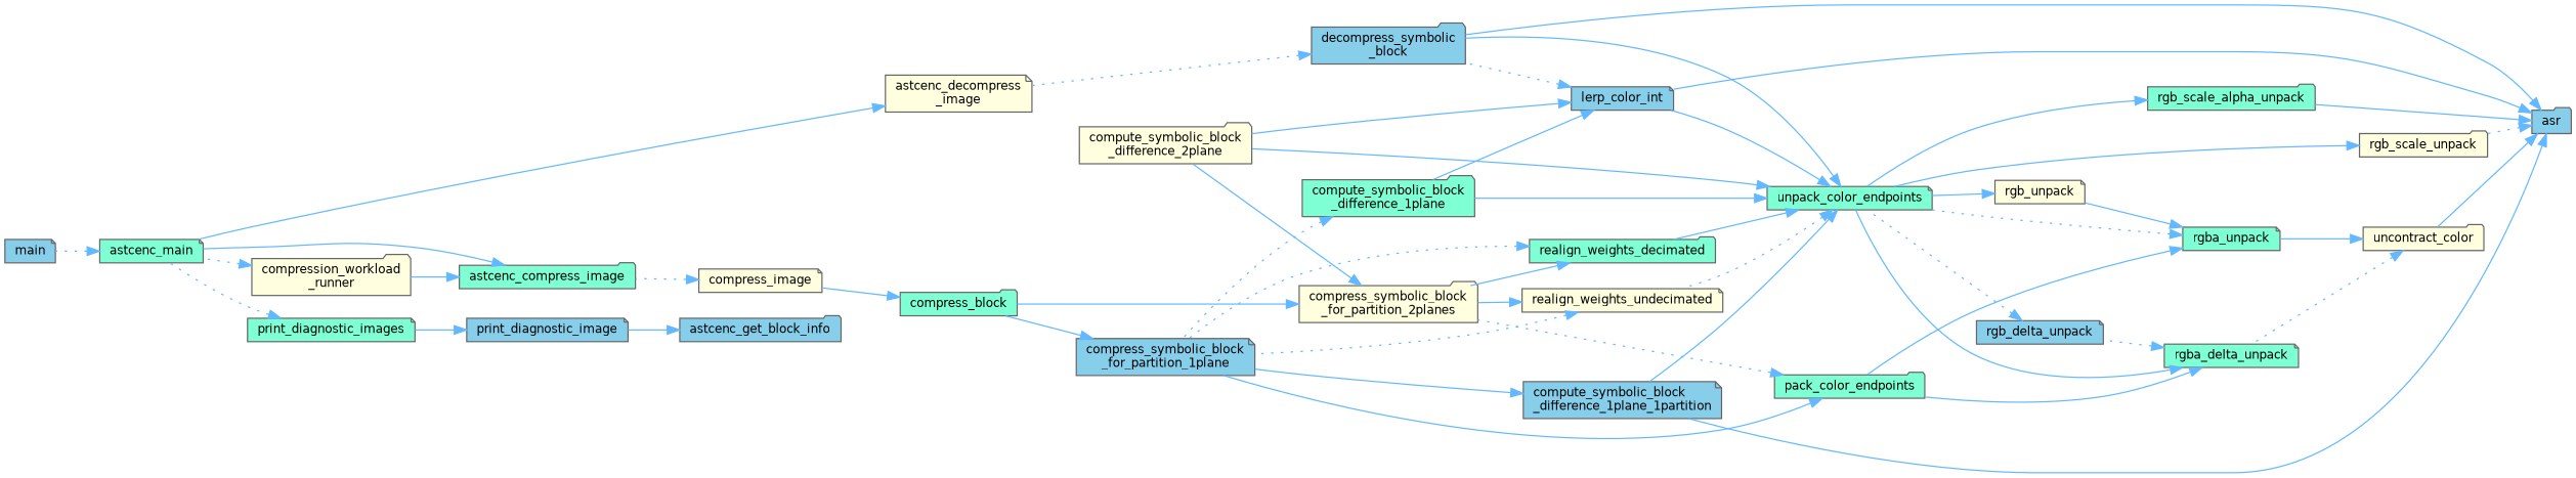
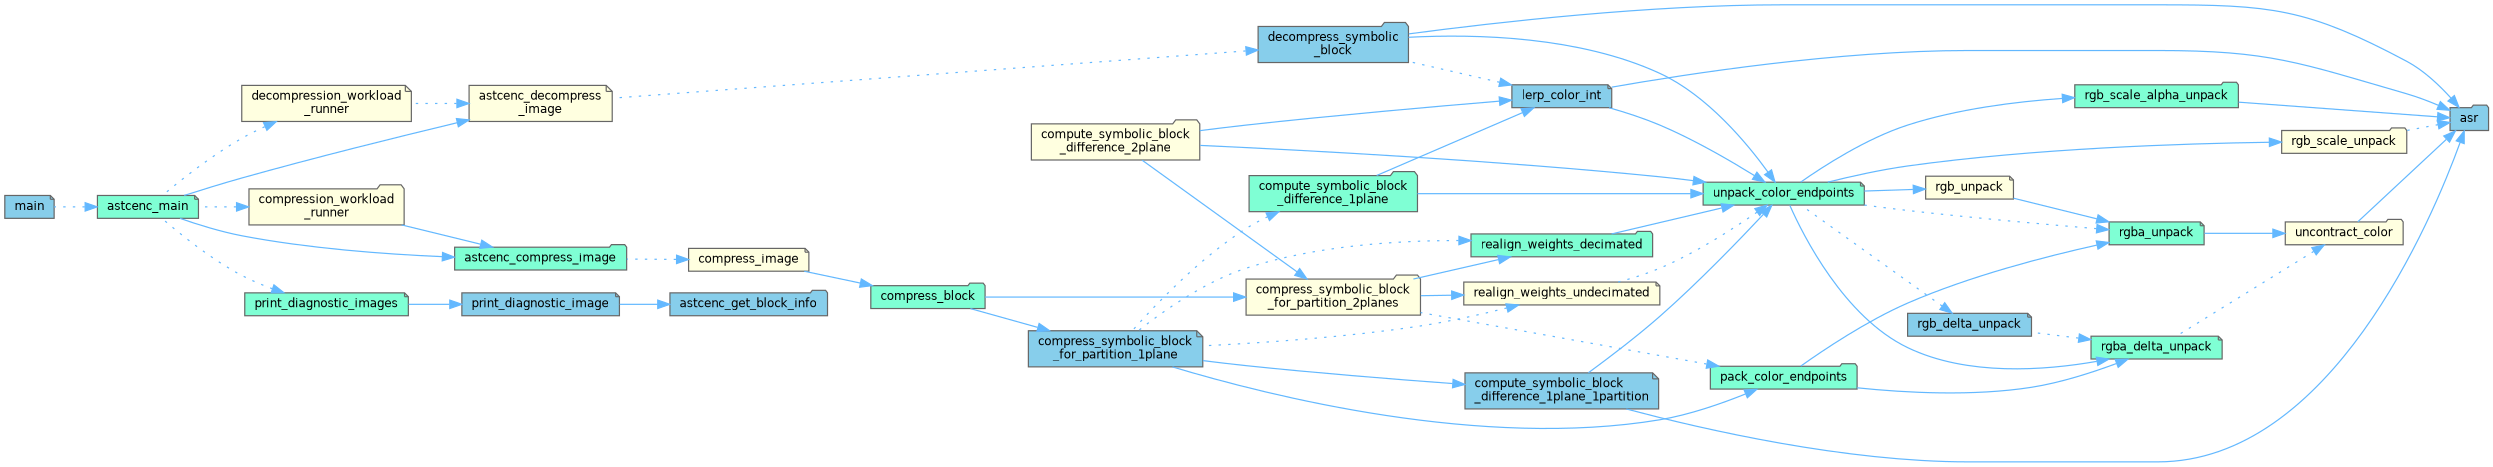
  digraph {
    rankdir=RL
    node [color=grey40 fillcolor=aquamarine fontname=Helvetica fontsize=10 shape=note style=filled]
    edge [color=steelblue1 dir=back fontname=Helvetica fontsize=10 labelfontname=Helvetica labelfontsize=10 style=solid]
    n1 [color=gray40 fillcolor=skyblue fontcolor=black height=0.2 label=asr shape=folder width=0.4]
    n2 [fillcolor=skyblue height=0.2 label="compute_symbolic_block\l_difference_1plane_1partition" width=0.4]
    n3 [fillcolor=skyblue height=0.2 label="decompress_symbolic\l_block" shape=folder width=0.4]
    n4 [fillcolor=skyblue height=0.2 label=lerp_color_int width=0.4]
    n5 [height=0.2 label=rgb_scale_alpha_unpack shape=folder width=0.4]
    n6 [fillcolor=lightyellow height=0.2 label=rgb_scale_unpack shape=folder width=0.4]
    n7 [fillcolor=lightyellow height=0.2 label=uncontract_color shape=folder width=0.4]
    n8 [fillcolor=skyblue height=0.2 label="compress_symbolic_block\l_for_partition_1plane" width=0.4]
    n9 [fillcolor=lightyellow height=0.2 label="astcenc_decompress\l_image" width=0.4]
    n10 [height=0.2 label="compute_symbolic_block\l_difference_1plane" shape=folder width=0.4]
    n11 [fillcolor=lightyellow height=0.2 label="compute_symbolic_block\l_difference_2plane" shape=folder width=0.4]
    n12 [height=0.2 label=unpack_color_endpoints width=0.4]
    n13 [height=0.2 label=rgba_delta_unpack width=0.4]
    n14 [height=0.2 label=rgba_unpack width=0.4]
    n15 [height=0.2 label=compress_block shape=folder width=0.4]
    n16 [fillcolor=lightyellow height=0.2 label=compress_image width=0.4]
    n17 [height=0.2 label=astcenc_compress_image shape=folder width=0.4]
    n18 [height=0.2 label=astcenc_main width=0.4]
    n19 [fillcolor=lightyellow height=0.2 label="compression_workload\l_runner" shape=folder width=0.4]
    n20 [fillcolor=skyblue height=0.2 label=main width=0.4]
+   n21 [fillcolor=lightyellow height=0.2 label="decompression_workload\l_runner" width=0.4]
    n22 [fillcolor=lightyellow height=0.2 label="compress_symbolic_block\l_for_partition_2planes" shape=folder width=0.4]
    n23 [height=0.2 label=realign_weights_decimated shape=folder width=0.4]
    n24 [fillcolor=lightyellow height=0.2 label=realign_weights_undecimated width=0.4]
    n25 [fillcolor=skyblue height=0.2 label=astcenc_get_block_info shape=folder width=0.4]
    n26 [fillcolor=skyblue height=0.2 label=print_diagnostic_image width=0.4]
    n27 [height=0.2 label=print_diagnostic_images width=0.4]
    n28 [height=0.2 label=pack_color_endpoints shape=folder width=0.4]
    n29 [fillcolor=skyblue height=0.2 label=rgb_delta_unpack width=0.4]
    n30 [fillcolor=lightyellow height=0.2 label=rgb_unpack width=0.4]
    n1 -> n2
    n1 -> n3
    n1 -> n4
    n1 -> n5
    n1 -> n6 [style=dotted]
    n1 -> n7
    n2 -> n8
    n3 -> n9 [style=dotted]
    n4 -> n3 [style=dotted]
    n4 -> n10
    n4 -> n11
    n5 -> n12
    n6 -> n12
    n7 -> n13 [style=dotted]
    n7 -> n14
    n8 -> n15
    n9 -> n18
+   n9 -> n21 [style=dotted]
    n10 -> n8 [style=dotted]
    n12 -> n2
    n12 -> n3
    n12 -> n4
    n12 -> n10
    n12 -> n11
    n12 -> n23
    n12 -> n24 [style=dotted]
    n13 -> n12
    n13 -> n28
    n13 -> n29 [style=dotted]
    n14 -> n12 [style=dotted]
    n14 -> n28
    n14 -> n30
    n15 -> n16
    n16 -> n17 [style=dotted]
    n17 -> n18
    n17 -> n19
    n18 -> n20 [style=dotted]
    n19 -> n18 [style=dotted]
+   n21 -> n18 [style=dotted]
    n22 -> n11
    n22 -> n15
    n23 -> n8 [style=dotted]
    n23 -> n22
    n24 -> n8 [style=dotted]
    n24 -> n22
    n25 -> n26
    n26 -> n27
    n27 -> n18 [style=dotted]
    n28 -> n8
    n28 -> n22 [style=dotted]
    n29 -> n12 [style=dotted]
    n30 -> n12
  }
